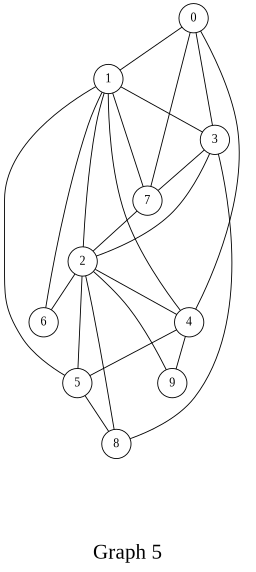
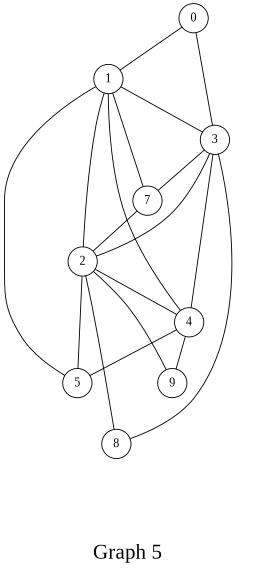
  graph {
    fontname="Liberation Serif"
    fontsize=24
    label="\nGraph 5\n"
    splines=true
    node [fontname="Liberation Serif" shape=ellipse]
    edge [fontname="Liberation Serif"]
    n1 [height=0.3 label=0 width=0.3]
    n2 [height=0.3 label=1 width=0.3]
    n3 [height=0.3 label=3 width=0.3]
    n4 [height=0.3 label=4 width=0.3]
    n5 [height=0.3 label=7 width=0.3]
    n6 [height=0.3 label=2 width=0.3]
-   n7 [height=0.3 label=6 width=0.3]
    n8 [height=0.3 label=5 width=0.3]
    n9 [height=0.3 label=8 width=0.3]
    n10 [height=0.3 label=9 width=0.3]
    n1 -- n2
    n1 -- n3
-   n1 -- n4
-   n1 -- n5
+   n3 -- n4
    n2 -- n3
    n2 -- n4
    n2 -- n5
    n2 -- n6
-   n2 -- n7
    n2 -- n8
    n3 -- n5
    n3 -- n9
    n4 -- n8
    n4 -- n10
    n5 -- n6
    n6 -- n3
    n6 -- n4
-   n6 -- n7
    n6 -- n8
    n6 -- n9
    n6 -- n10
-   n8 -- n9
  }
